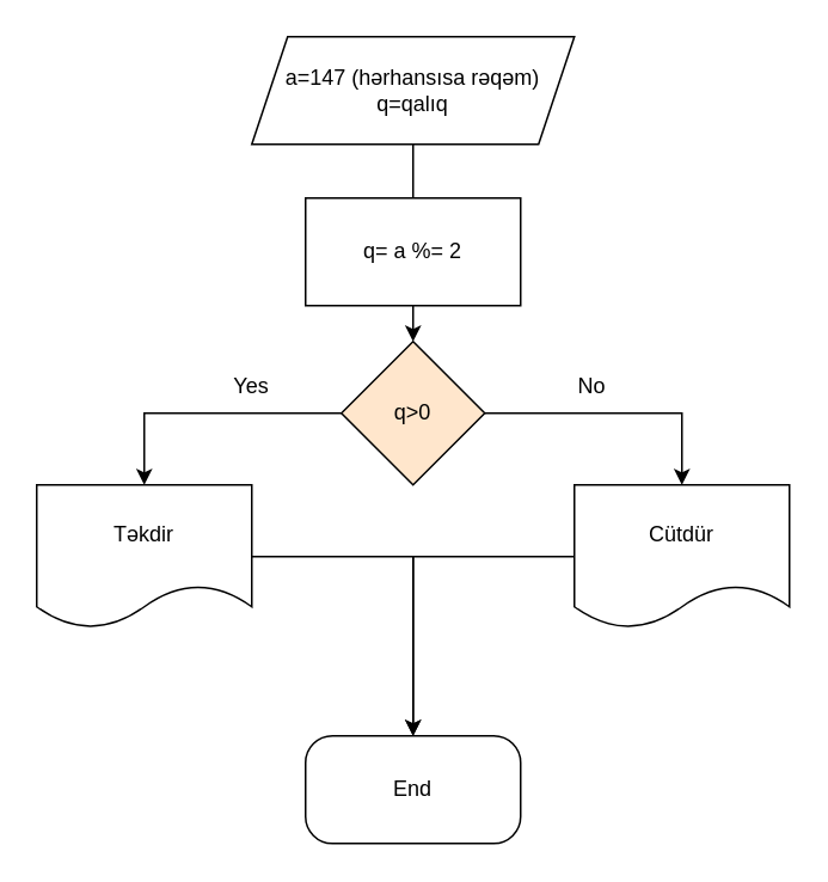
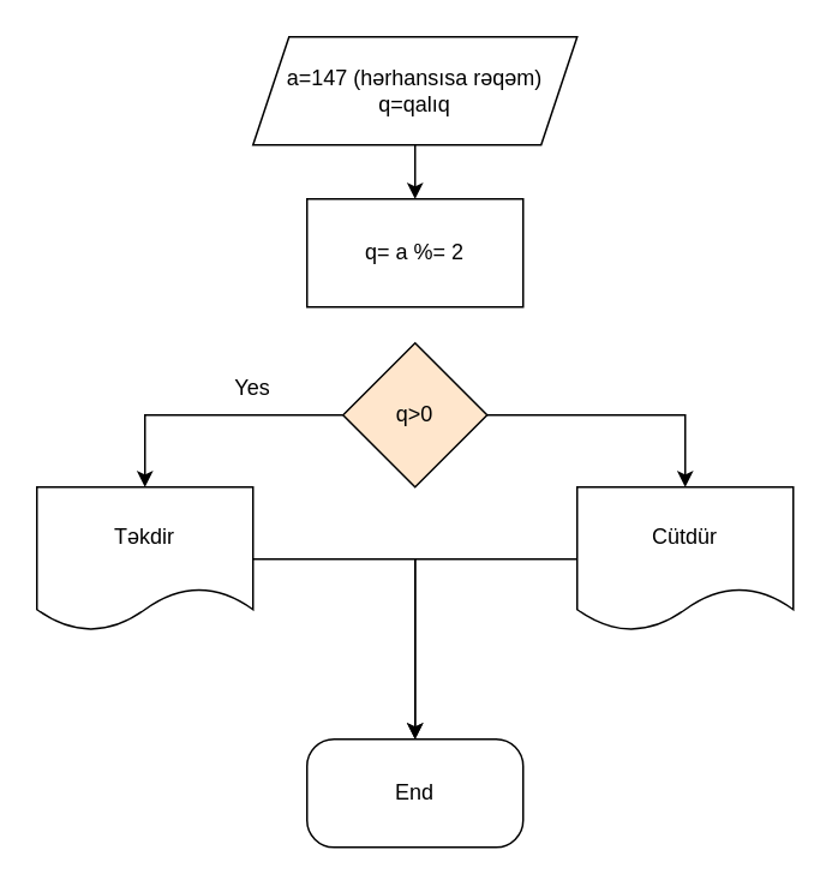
  <mxCell id="0" />
  <mxCell id="1" parent="0" />
  <mxCell id="2" value="End" style="rounded=1;whiteSpace=wrap;html=1;arcSize=25;" parent="1" vertex="1"><mxGeometry x="170" y="410" width="120" height="60" as="geometry" /></mxCell>
- <mxCell id="3" value="" style="edgeStyle=orthogonalEdgeStyle;rounded=0;orthogonalLoop=1;jettySize=auto;html=1;" parent="1" source="4" target="7" edge="1"><mxGeometry relative="1" as="geometry" /></mxCell>
+ <mxCell id="3" value="" style="edgeStyle=orthogonalEdgeStyle;rounded=0;orthogonalLoop=1;jettySize=auto;html=1;" parent="1" source="4" target="14" edge="1"><mxGeometry relative="1" as="geometry" /></mxCell>
  <mxCell id="4" value="a=147 (hərhansısa rəqəm)&lt;br&gt;q=qalıq" style="shape=parallelogram;perimeter=parallelogramPerimeter;whiteSpace=wrap;html=1;fixedSize=1;" parent="1" vertex="1"><mxGeometry x="140" y="20" width="180" height="60" as="geometry" /></mxCell>
  <mxCell id="5" style="edgeStyle=orthogonalEdgeStyle;rounded=0;orthogonalLoop=1;jettySize=auto;html=1;entryX=0.5;entryY=0;entryDx=0;entryDy=0;" parent="1" source="7" target="9" edge="1"><mxGeometry relative="1" as="geometry" /></mxCell>
  <mxCell id="6" style="edgeStyle=orthogonalEdgeStyle;rounded=0;orthogonalLoop=1;jettySize=auto;html=1;entryX=0.5;entryY=0;entryDx=0;entryDy=0;" parent="1" source="7" target="11" edge="1"><mxGeometry relative="1" as="geometry" /></mxCell>
  <mxCell id="7" value="q&amp;gt;0" style="rhombus;whiteSpace=wrap;html=1;fillColor=#ffe6cc;" parent="1" vertex="1"><mxGeometry x="190" y="190" width="80" height="80" as="geometry" /></mxCell>
  <mxCell id="8" style="edgeStyle=orthogonalEdgeStyle;rounded=0;orthogonalLoop=1;jettySize=auto;html=1;entryX=0.5;entryY=0;entryDx=0;entryDy=0;" parent="1" source="9" target="2" edge="1"><mxGeometry relative="1" as="geometry" /></mxCell>
  <mxCell id="9" value="Cütdür" style="shape=document;whiteSpace=wrap;html=1;boundedLbl=1;" parent="1" vertex="1"><mxGeometry x="320" y="270" width="120" height="80" as="geometry" /></mxCell>
  <mxCell id="10" style="edgeStyle=orthogonalEdgeStyle;rounded=0;orthogonalLoop=1;jettySize=auto;html=1;entryX=0.5;entryY=0;entryDx=0;entryDy=0;" parent="1" source="11" target="2" edge="1"><mxGeometry relative="1" as="geometry" /></mxCell>
  <mxCell id="11" value="Təkdir" style="shape=document;whiteSpace=wrap;html=1;boundedLbl=1;" parent="1" vertex="1"><mxGeometry x="20" y="270" width="120" height="80" as="geometry" /></mxCell>
  <mxCell id="12" value="Yes" style="text;html=1;strokeColor=none;fillColor=none;align=center;verticalAlign=middle;whiteSpace=wrap;rounded=0;" parent="1" vertex="1"><mxGeometry x="110" y="200" width="60" height="30" as="geometry" /></mxCell>
- <mxCell id="13" value="No" style="text;html=1;strokeColor=none;fillColor=none;align=center;verticalAlign=middle;whiteSpace=wrap;rounded=0;" parent="1" vertex="1"><mxGeometry x="300" y="200" width="60" height="30" as="geometry" /></mxCell>
  <mxCell id="14" value="q= a %= 2" style="rounded=0;whiteSpace=wrap;html=1;" vertex="1" parent="1"><mxGeometry x="170" y="110" width="120" height="60" as="geometry" /></mxCell>
